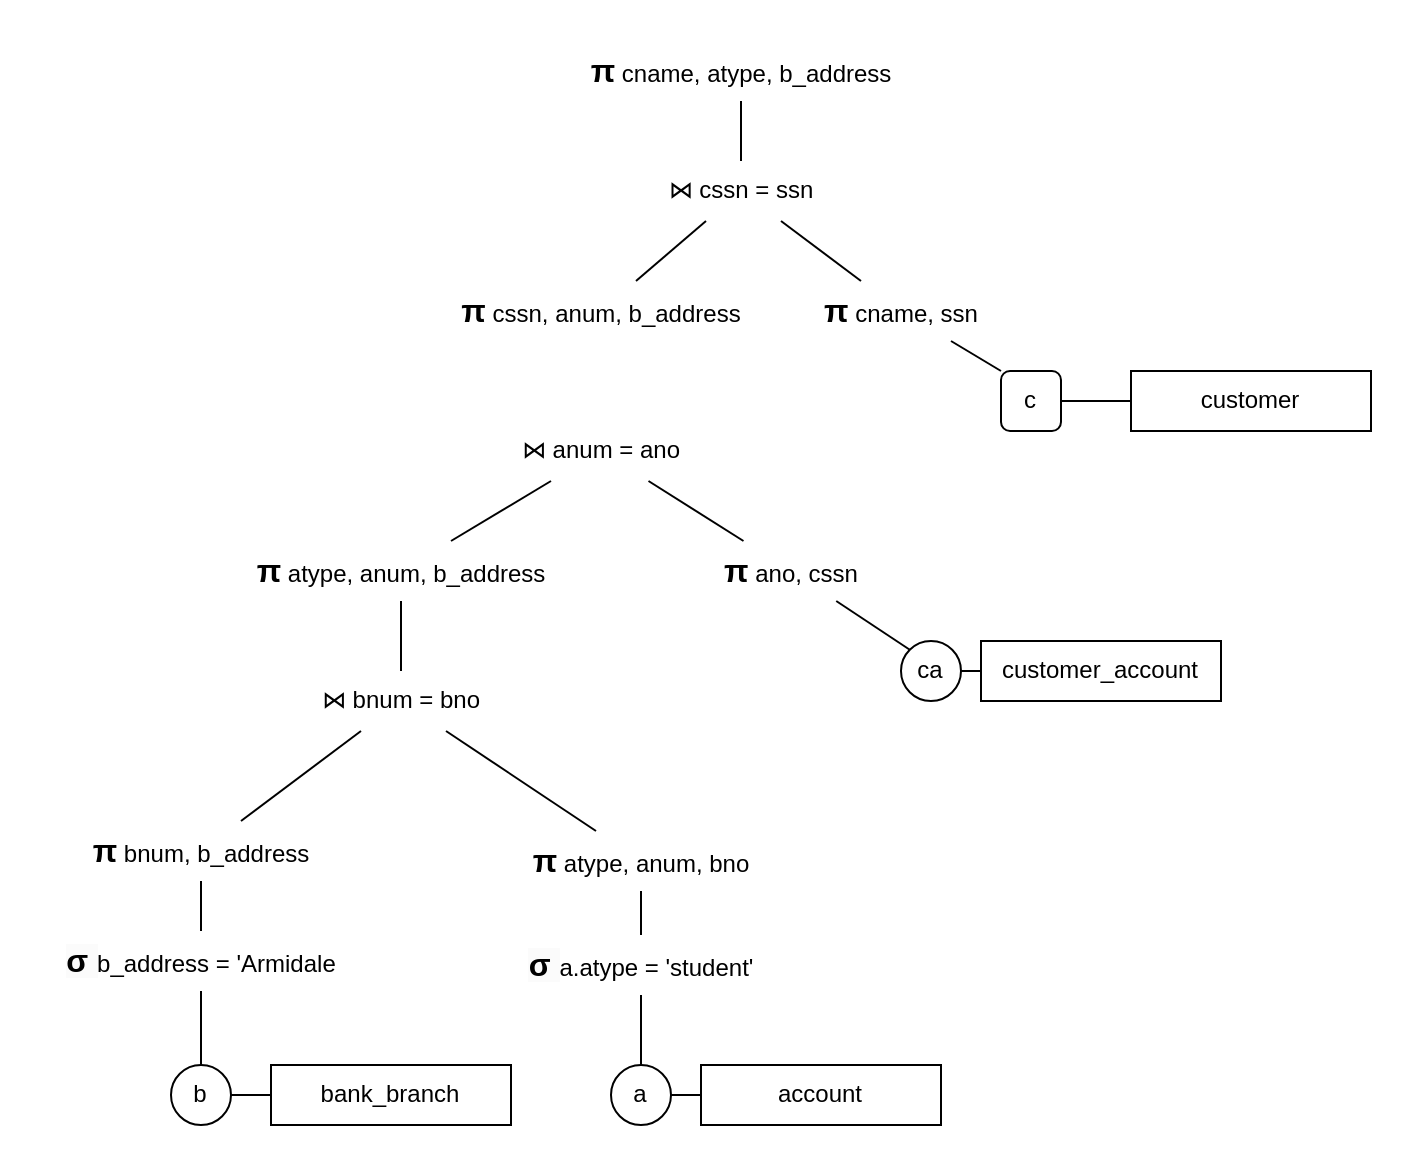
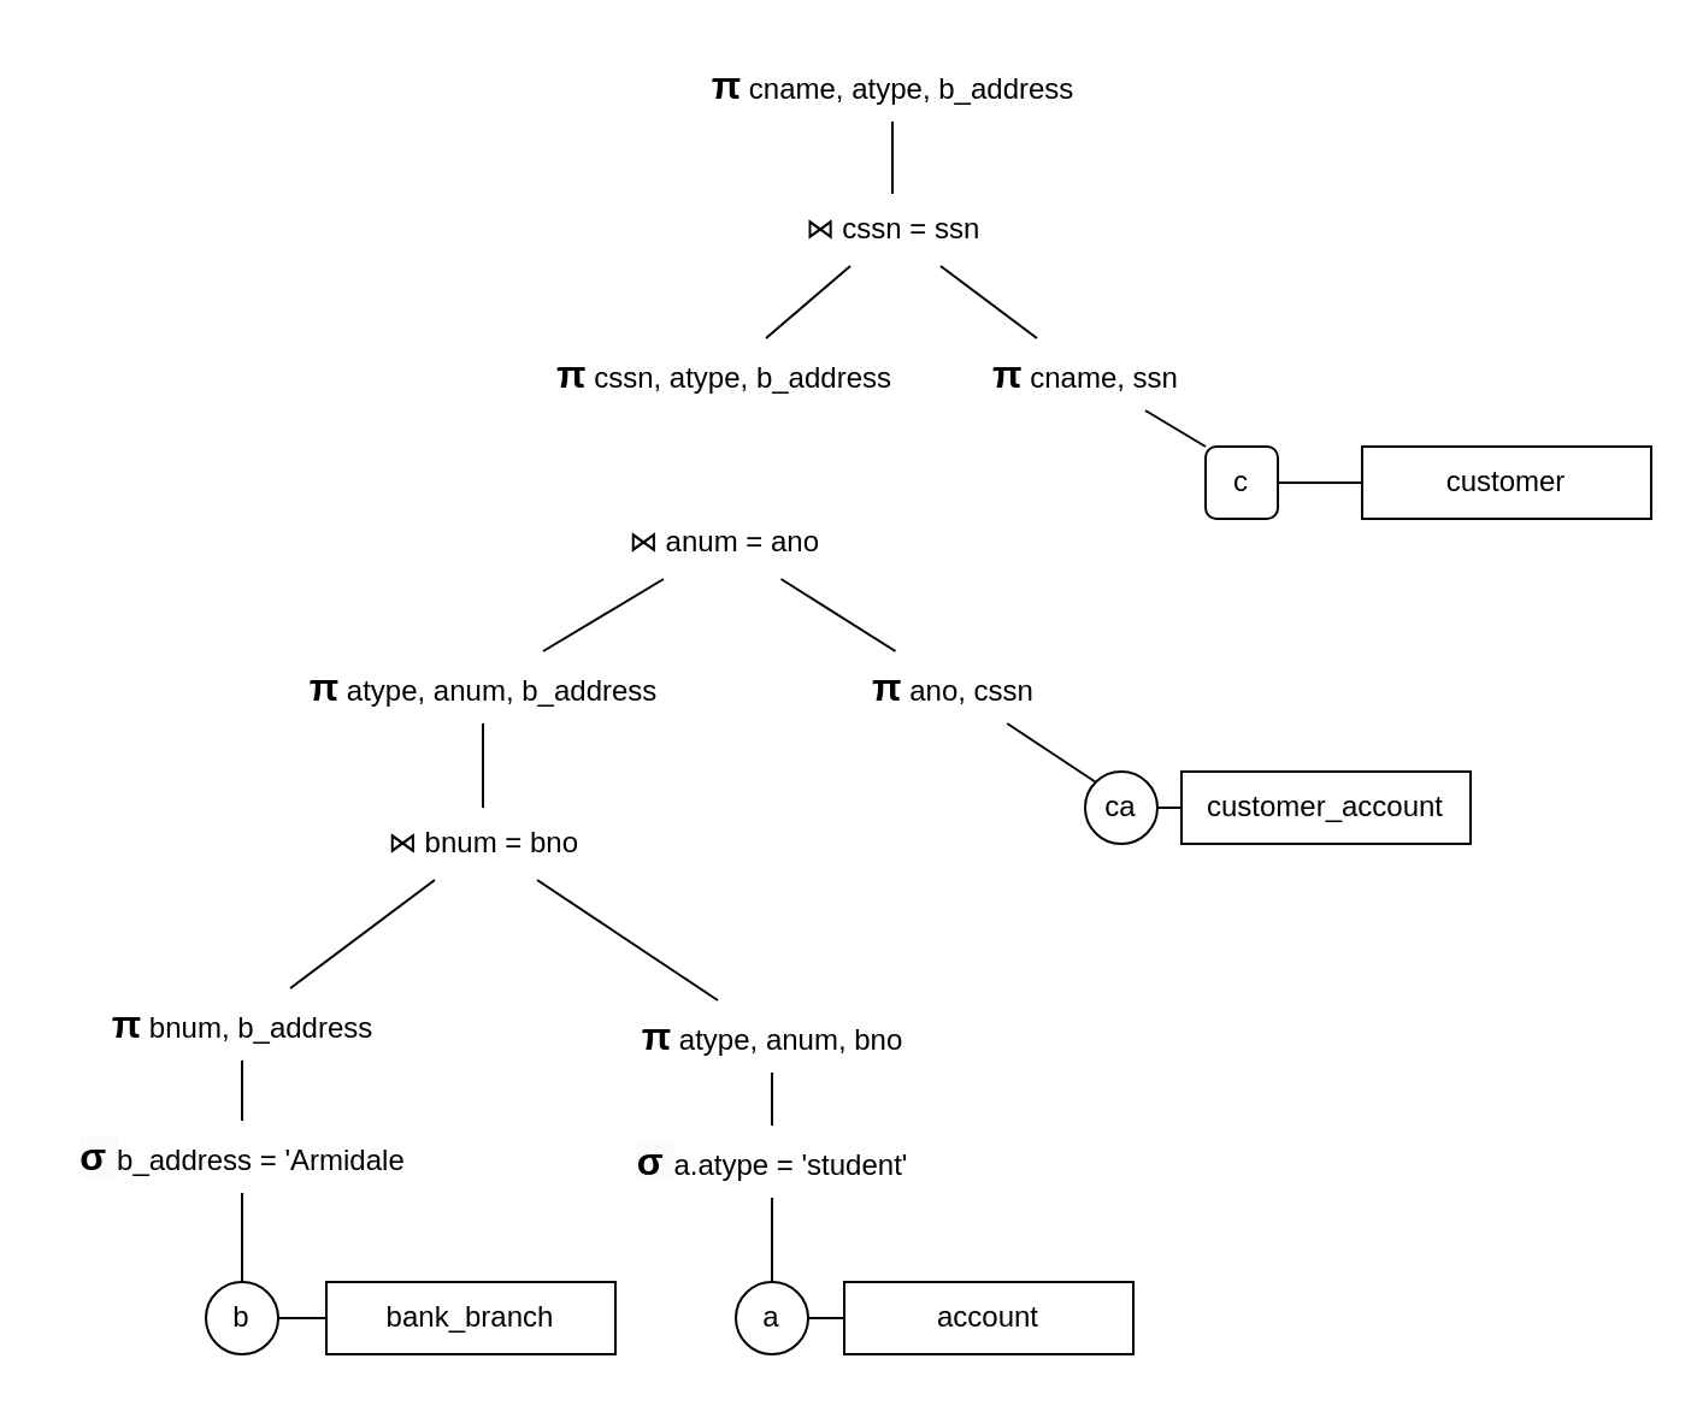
  <mxCell id="0" />
  <mxCell id="1" parent="0" />
  <mxCell id="2" style="rounded=0;orthogonalLoop=1;jettySize=auto;html=1;exitX=1;exitY=0.5;exitDx=0;exitDy=0;entryX=0;entryY=0.5;entryDx=0;entryDy=0;fontSize=12;startSize=8;endSize=8;endArrow=none;endFill=0;" edge="1" parent="1" source="3" target="4"><mxGeometry relative="1" as="geometry" /></mxCell>
  <mxCell id="3" value="b" style="ellipse;whiteSpace=wrap;html=1;aspect=fixed;" vertex="1" parent="1"><mxGeometry x="85" y="532" width="30" height="30" as="geometry" /></mxCell>
  <mxCell id="4" value="bank_branch" style="whiteSpace=wrap;html=1;" vertex="1" parent="1"><mxGeometry x="135" y="532" width="120" height="30" as="geometry" /></mxCell>
  <mxCell id="5" style="rounded=0;orthogonalLoop=1;jettySize=auto;html=1;exitX=0.5;exitY=0;exitDx=0;exitDy=0;endArrow=none;endFill=0;" edge="1" parent="1" source="3" target="6"><mxGeometry relative="1" as="geometry"><mxPoint x="100" y="510" as="targetPoint" /></mxGeometry></mxCell>
  <mxCell id="6" value="&lt;strong style=&quot;text-wrap: wrap; background-color: rgb(251, 251, 251); font-family: &amp;quot;PT Sans&amp;quot;, sans-serif; font-size: 16px;&quot;&gt;σ&amp;nbsp;&lt;/strong&gt;b_address = 'Armidale" style="text;html=1;align=center;verticalAlign=middle;resizable=0;points=[];autosize=1;strokeColor=none;fillColor=none;fontSize=12;fontFamily=Helvetica;fontColor=default;labelBackgroundColor=default;" vertex="1" parent="1"><mxGeometry x="20" y="465" width="160" height="30" as="geometry" /></mxCell>
  <mxCell id="7" value="&lt;strong style=&quot;font-family: &amp;quot;PT Sans&amp;quot;, sans-serif; font-size: 16px; text-align: left; text-wrap: wrap;&quot;&gt;π&lt;/strong&gt;&amp;nbsp;bnum, b_address" style="text;html=1;align=center;verticalAlign=middle;resizable=0;points=[];autosize=1;strokeColor=none;fillColor=none;" vertex="1" parent="1"><mxGeometry x="35" y="410" width="130" height="30" as="geometry" /></mxCell>
  <mxCell id="8" style="rounded=0;orthogonalLoop=1;jettySize=auto;html=1;endArrow=none;endFill=0;" edge="1" parent="1" source="6" target="7"><mxGeometry relative="1" as="geometry"><mxPoint x="110" y="505" as="targetPoint" /><mxPoint x="110" y="542" as="sourcePoint" /></mxGeometry></mxCell>
  <mxCell id="9" value="" style="rounded=0;orthogonalLoop=1;jettySize=auto;html=1;endArrow=none;endFill=0;" edge="1" parent="1" source="10" target="11"><mxGeometry relative="1" as="geometry" /></mxCell>
  <mxCell id="10" value="a" style="ellipse;whiteSpace=wrap;html=1;aspect=fixed;" vertex="1" parent="1"><mxGeometry x="305" y="532" width="30" height="30" as="geometry" /></mxCell>
  <mxCell id="11" value="account" style="whiteSpace=wrap;html=1;" vertex="1" parent="1"><mxGeometry x="350" y="532" width="120" height="30" as="geometry" /></mxCell>
  <mxCell id="12" style="rounded=0;orthogonalLoop=1;jettySize=auto;html=1;endArrow=none;endFill=0;" edge="1" parent="1" source="14" target="15"><mxGeometry relative="1" as="geometry"><mxPoint x="320" y="440" as="targetPoint" /></mxGeometry></mxCell>
  <mxCell id="13" value="" style="rounded=0;orthogonalLoop=1;jettySize=auto;html=1;exitX=0.5;exitY=0;exitDx=0;exitDy=0;endArrow=none;endFill=0;" edge="1" parent="1" source="10" target="14"><mxGeometry relative="1" as="geometry"><mxPoint x="220" y="473.5" as="targetPoint" /><mxPoint x="309" y="525" as="sourcePoint" /></mxGeometry></mxCell>
  <mxCell id="14" value="&lt;strong style=&quot;text-wrap: wrap; background-color: rgb(251, 251, 251); font-family: &amp;quot;PT Sans&amp;quot;, sans-serif; font-size: 16px;&quot;&gt;σ&amp;nbsp;&lt;/strong&gt;a.atype = 'student'" style="text;html=1;align=center;verticalAlign=middle;resizable=0;points=[];autosize=1;strokeColor=none;fillColor=none;fontSize=12;fontFamily=Helvetica;fontColor=default;labelBackgroundColor=default;" vertex="1" parent="1"><mxGeometry x="250" y="467" width="140" height="30" as="geometry" /></mxCell>
  <mxCell id="15" value="&lt;strong style=&quot;font-family: &amp;quot;PT Sans&amp;quot;, sans-serif; font-size: 16px; text-align: left; text-wrap: wrap;&quot;&gt;π&lt;/strong&gt;&amp;nbsp;atype, anum, bno" style="text;html=1;align=center;verticalAlign=middle;resizable=0;points=[];autosize=1;strokeColor=none;fillColor=none;" vertex="1" parent="1"><mxGeometry x="255" y="415" width="130" height="30" as="geometry" /></mxCell>
  <mxCell id="16" value="⋈ bnum = bno" style="text;html=1;align=center;verticalAlign=middle;resizable=0;points=[];autosize=1;strokeColor=none;fillColor=none;" vertex="1" parent="1"><mxGeometry x="150" y="335" width="100" height="30" as="geometry" /></mxCell>
  <mxCell id="17" value="" style="rounded=0;orthogonalLoop=1;jettySize=auto;html=1;endArrow=none;endFill=0;" edge="1" parent="1" source="15" target="16"><mxGeometry relative="1" as="geometry"><mxPoint x="351" y="507" as="targetPoint" /><mxPoint x="384" y="531" as="sourcePoint" /></mxGeometry></mxCell>
  <mxCell id="18" value="" style="rounded=0;orthogonalLoop=1;jettySize=auto;html=1;endArrow=none;endFill=0;" edge="1" parent="1" source="7" target="16"><mxGeometry relative="1" as="geometry"><mxPoint x="233" y="375" as="targetPoint" /><mxPoint x="308" y="425" as="sourcePoint" /></mxGeometry></mxCell>
  <mxCell id="19" value="" style="rounded=0;orthogonalLoop=1;jettySize=auto;html=1;endArrow=none;endFill=0;" edge="1" parent="1" source="16" target="20"><mxGeometry relative="1" as="geometry"><mxPoint x="200" y="290" as="targetPoint" /><mxPoint x="255" y="300" as="sourcePoint" /></mxGeometry></mxCell>
  <mxCell id="20" value="&lt;strong style=&quot;font-family: &amp;quot;PT Sans&amp;quot;, sans-serif; font-size: 16px; text-align: left; text-wrap: wrap;&quot;&gt;π&lt;/strong&gt;&amp;nbsp;atype, anum, b_address" style="text;html=1;align=center;verticalAlign=middle;resizable=0;points=[];autosize=1;strokeColor=none;fillColor=none;" vertex="1" parent="1"><mxGeometry x="115" y="270" width="170" height="30" as="geometry" /></mxCell>
  <mxCell id="21" value="" style="rounded=0;orthogonalLoop=1;jettySize=auto;html=1;endArrow=none;endFill=0;" edge="1" parent="1" source="23" target="24"><mxGeometry relative="1" as="geometry" /></mxCell>
  <mxCell id="22" style="edgeStyle=none;rounded=0;orthogonalLoop=1;jettySize=auto;html=1;exitX=0;exitY=0;exitDx=0;exitDy=0;strokeColor=default;align=center;verticalAlign=middle;fontFamily=Helvetica;fontSize=12;fontColor=default;labelBackgroundColor=default;startSize=8;endArrow=none;endFill=0;endSize=8;" edge="1" parent="1" source="23" target="25"><mxGeometry relative="1" as="geometry" /></mxCell>
  <mxCell id="23" value="ca" style="ellipse;whiteSpace=wrap;html=1;aspect=fixed;" vertex="1" parent="1"><mxGeometry x="450" y="320" width="30" height="30" as="geometry" /></mxCell>
  <mxCell id="24" value="customer_account" style="whiteSpace=wrap;html=1;" vertex="1" parent="1"><mxGeometry x="490" y="320" width="120" height="30" as="geometry" /></mxCell>
  <mxCell id="25" value="&lt;strong style=&quot;font-family: &amp;quot;PT Sans&amp;quot;, sans-serif; font-size: 16px; text-align: left; text-wrap: wrap;&quot;&gt;π&lt;/strong&gt;&amp;nbsp;ano, cssn" style="text;html=1;align=center;verticalAlign=middle;resizable=0;points=[];autosize=1;strokeColor=none;fillColor=none;" vertex="1" parent="1"><mxGeometry x="350" y="270" width="90" height="30" as="geometry" /></mxCell>
  <mxCell id="26" value="⋈ anum = ano" style="text;html=1;align=center;verticalAlign=middle;resizable=0;points=[];autosize=1;strokeColor=none;fillColor=none;" vertex="1" parent="1"><mxGeometry x="250" y="210" width="100" height="30" as="geometry" /></mxCell>
  <mxCell id="27" style="edgeStyle=none;rounded=0;orthogonalLoop=1;jettySize=auto;html=1;strokeColor=default;align=center;verticalAlign=middle;fontFamily=Helvetica;fontSize=12;fontColor=default;labelBackgroundColor=default;startSize=8;endArrow=none;endFill=0;endSize=8;" edge="1" parent="1" source="25" target="26"><mxGeometry relative="1" as="geometry"><mxPoint x="474" y="339" as="sourcePoint" /><mxPoint x="422" y="310" as="targetPoint" /></mxGeometry></mxCell>
  <mxCell id="28" style="edgeStyle=none;rounded=0;orthogonalLoop=1;jettySize=auto;html=1;strokeColor=default;align=center;verticalAlign=middle;fontFamily=Helvetica;fontSize=12;fontColor=default;labelBackgroundColor=default;startSize=8;endArrow=none;endFill=0;endSize=8;" edge="1" parent="1" source="20" target="26"><mxGeometry relative="1" as="geometry"><mxPoint x="484" y="349" as="sourcePoint" /><mxPoint x="432" y="320" as="targetPoint" /></mxGeometry></mxCell>
- <mxCell id="29" value="&lt;strong style=&quot;font-family: &amp;quot;PT Sans&amp;quot;, sans-serif; font-size: 16px; text-align: left; text-wrap: wrap;&quot;&gt;π&lt;/strong&gt;&amp;nbsp;cssn, anum, b_address" style="text;html=1;align=center;verticalAlign=middle;resizable=0;points=[];autosize=1;strokeColor=none;fillColor=none;" vertex="1" parent="1"><mxGeometry x="220" y="140" width="160" height="30" as="geometry" /></mxCell>
+ <mxCell id="29" value="&lt;strong style=&quot;font-family: &amp;quot;PT Sans&amp;quot;, sans-serif; font-size: 16px; text-align: left; text-wrap: wrap;&quot;&gt;π&lt;/strong&gt;&amp;nbsp;cssn, atype, b_address" style="text;html=1;align=center;verticalAlign=middle;resizable=0;points=[];autosize=1;strokeColor=none;fillColor=none;" vertex="1" parent="1"><mxGeometry x="220" y="140" width="160" height="30" as="geometry" /></mxCell>
  <mxCell id="30" value="" style="rounded=0;orthogonalLoop=1;jettySize=auto;html=1;endArrow=none;endFill=0;" edge="1" parent="1" source="32" target="33"><mxGeometry relative="1" as="geometry" /></mxCell>
  <mxCell id="31" style="edgeStyle=none;rounded=0;orthogonalLoop=1;jettySize=auto;html=1;exitX=0;exitY=0;exitDx=0;exitDy=0;strokeColor=default;align=center;verticalAlign=middle;fontFamily=Helvetica;fontSize=12;fontColor=default;labelBackgroundColor=default;startSize=8;endArrow=none;endFill=0;endSize=8;" edge="1" parent="1" source="32" target="34"><mxGeometry relative="1" as="geometry" /></mxCell>
  <mxCell id="32" value="c" style="whiteSpace=wrap;html=1;aspect=fixed;rounded=1;" vertex="1" parent="1"><mxGeometry x="500" y="185" width="30" height="30" as="geometry" /></mxCell>
  <mxCell id="33" value="customer" style="whiteSpace=wrap;html=1;" vertex="1" parent="1"><mxGeometry x="565" y="185" width="120" height="30" as="geometry" /></mxCell>
  <mxCell id="34" value="&lt;strong style=&quot;font-family: &amp;quot;PT Sans&amp;quot;, sans-serif; font-size: 16px; text-align: left; text-wrap: wrap;&quot;&gt;π&lt;/strong&gt;&amp;nbsp;cname, ssn" style="text;html=1;align=center;verticalAlign=middle;resizable=0;points=[];autosize=1;strokeColor=none;fillColor=none;" vertex="1" parent="1"><mxGeometry x="400" y="140" width="100" height="30" as="geometry" /></mxCell>
  <mxCell id="35" value="⋈ cssn = ssn" style="text;html=1;align=center;verticalAlign=middle;resizable=0;points=[];autosize=1;strokeColor=none;fillColor=none;" vertex="1" parent="1"><mxGeometry x="320" y="80" width="100" height="30" as="geometry" /></mxCell>
  <mxCell id="36" style="edgeStyle=none;rounded=0;orthogonalLoop=1;jettySize=auto;html=1;strokeColor=default;align=center;verticalAlign=middle;fontFamily=Helvetica;fontSize=12;fontColor=default;labelBackgroundColor=default;startSize=8;endArrow=none;endFill=0;endSize=8;" edge="1" parent="1" source="29" target="35"><mxGeometry relative="1" as="geometry"><mxPoint x="310" y="220" as="sourcePoint" /><mxPoint x="310" y="180" as="targetPoint" /></mxGeometry></mxCell>
  <mxCell id="37" style="edgeStyle=none;rounded=0;orthogonalLoop=1;jettySize=auto;html=1;strokeColor=default;align=center;verticalAlign=middle;fontFamily=Helvetica;fontSize=12;fontColor=default;labelBackgroundColor=default;startSize=8;endArrow=none;endFill=0;endSize=8;" edge="1" parent="1" source="34" target="35"><mxGeometry relative="1" as="geometry"><mxPoint x="331" y="150" as="sourcePoint" /><mxPoint x="374" y="120" as="targetPoint" /></mxGeometry></mxCell>
  <mxCell id="38" value="&lt;strong style=&quot;font-family: &amp;quot;PT Sans&amp;quot;, sans-serif; font-size: 16px; text-align: left; text-wrap: wrap;&quot;&gt;π&lt;/strong&gt;&amp;nbsp;cname, atype, b_address" style="text;html=1;align=center;verticalAlign=middle;resizable=0;points=[];autosize=1;strokeColor=none;fillColor=none;" vertex="1" parent="1"><mxGeometry x="285" y="20" width="170" height="30" as="geometry" /></mxCell>
  <mxCell id="39" style="edgeStyle=none;rounded=0;orthogonalLoop=1;jettySize=auto;html=1;strokeColor=default;align=center;verticalAlign=middle;fontFamily=Helvetica;fontSize=12;fontColor=default;labelBackgroundColor=default;startSize=8;endArrow=none;endFill=0;endSize=8;" edge="1" parent="1" source="35" target="38"><mxGeometry relative="1" as="geometry"><mxPoint x="440" y="150" as="sourcePoint" /><mxPoint x="400" y="120" as="targetPoint" /></mxGeometry></mxCell>
